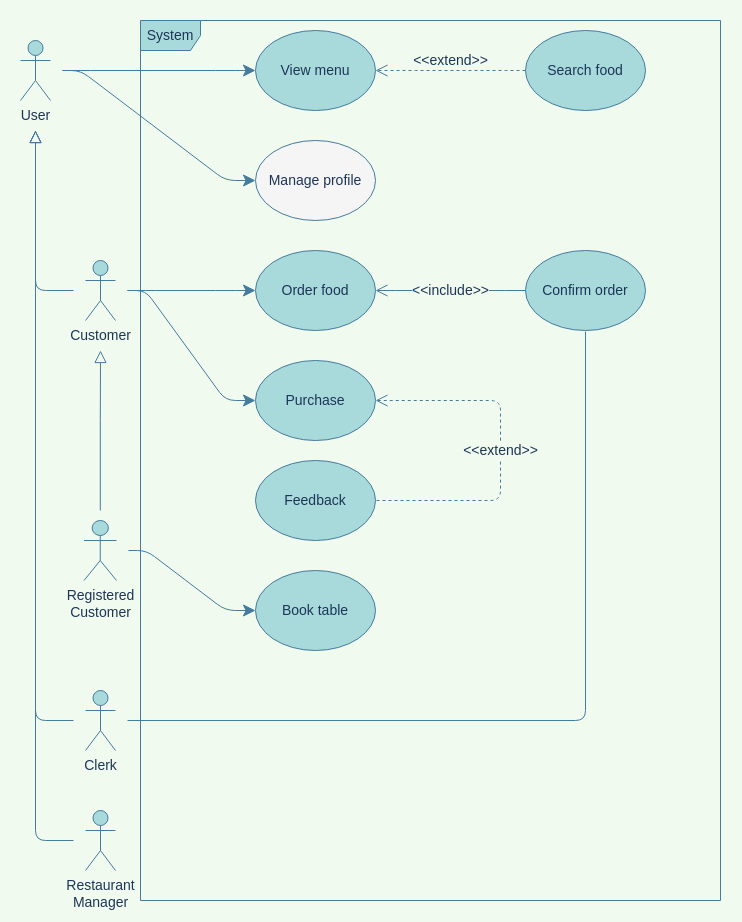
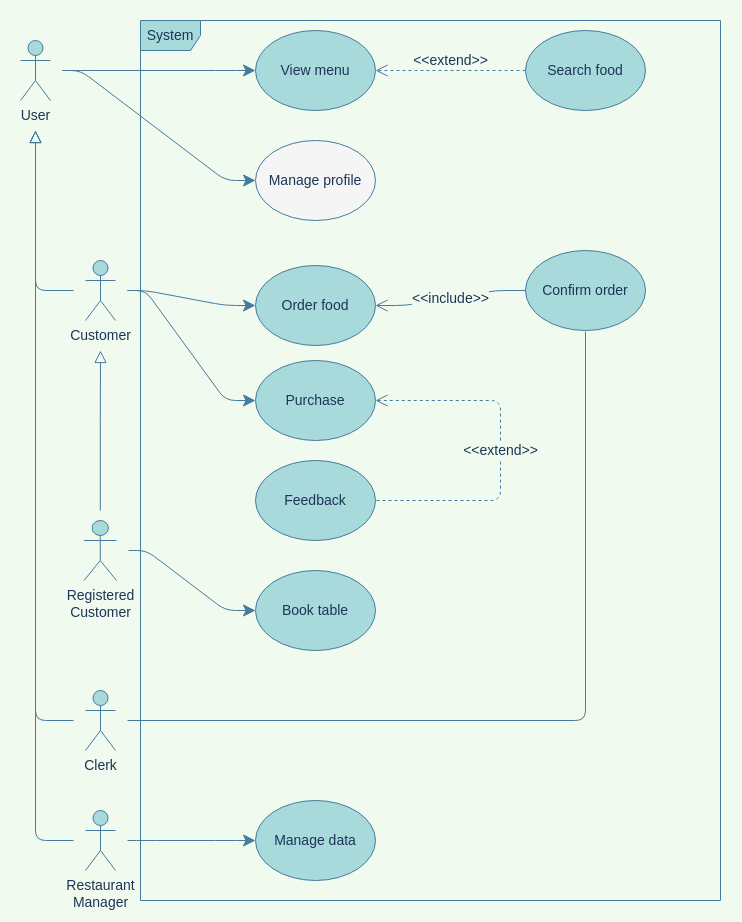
  <mxCell id="0" />
  <mxCell id="1" parent="0" />
  <mxCell id="2" value="System" style="shape=umlFrame;whiteSpace=wrap;html=1;rounded=0;sketch=0;fontSize=14;fontColor=#1D3557;strokeColor=#457B9D;fillColor=#A8DADC;width=60;height=30;" parent="1" vertex="1"><mxGeometry x="140" y="20" width="580" height="880" as="geometry" /></mxCell>
  <mxCell id="3" value="View menu" style="ellipse;whiteSpace=wrap;html=1;fontSize=14;fillColor=#A8DADC;strokeColor=#457B9D;fontColor=#1D3557;" parent="1" vertex="1"><mxGeometry x="255" y="30" width="120" height="80" as="geometry" /></mxCell>
  <mxCell id="4" value="&amp;lt;&amp;lt;extend&amp;gt;&amp;gt;" style="edgeStyle=entityRelationEdgeStyle;rounded=1;sketch=0;orthogonalLoop=1;jettySize=auto;html=1;fontSize=14;fontColor=#1D3557;strokeColor=#457B9D;fillColor=#A8DADC;endArrow=open;endFill=0;endSize=10;dashed=1;labelBackgroundColor=#F1FAEE;" parent="1" source="5" target="3" edge="1"><mxGeometry y="-10" relative="1" as="geometry"><mxPoint as="offset" /></mxGeometry></mxCell>
  <mxCell id="5" value="Search food" style="ellipse;whiteSpace=wrap;html=1;fontSize=14;fillColor=#A8DADC;strokeColor=#457B9D;fontColor=#1D3557;" parent="1" vertex="1"><mxGeometry x="525" y="30" width="120" height="80" as="geometry" /></mxCell>
  <mxCell id="6" style="edgeStyle=entityRelationEdgeStyle;rounded=1;sketch=0;orthogonalLoop=1;jettySize=auto;html=1;fontSize=14;fontColor=#1D3557;strokeColor=#457B9D;fillColor=#A8DADC;endSize=10;sourcePerimeterSpacing=12;endArrow=classic;endFill=1;labelBackgroundColor=#F1FAEE;" parent="1" source="8" target="9" edge="1"><mxGeometry relative="1" as="geometry" /></mxCell>
  <mxCell id="7" style="edgeStyle=entityRelationEdgeStyle;rounded=1;sketch=0;orthogonalLoop=1;jettySize=auto;html=1;fontSize=14;fontColor=#1D3557;strokeColor=#457B9D;fillColor=#A8DADC;endSize=10;sourcePerimeterSpacing=12;endArrow=classic;endFill=1;labelBackgroundColor=#F1FAEE;" parent="1" source="8" target="3" edge="1"><mxGeometry relative="1" as="geometry" /></mxCell>
  <mxCell id="8" value="User" style="shape=umlActor;verticalLabelPosition=bottom;verticalAlign=top;html=1;rounded=0;sketch=0;fontColor=#1D3557;strokeColor=#457B9D;fillColor=#A8DADC;fontSize=14;" parent="1" vertex="1"><mxGeometry x="20" y="40" width="30" height="60" as="geometry" /></mxCell>
  <mxCell id="9" value="Manage profile" style="ellipse;whiteSpace=wrap;html=1;fontSize=14;fillColor=#f5f5f5;strokeColor=#457B9D;fontColor=#1D3557;" parent="1" vertex="1"><mxGeometry x="255" y="140" width="120" height="80" as="geometry" /></mxCell>
- <mxCell id="10" value="Order food" style="ellipse;whiteSpace=wrap;html=1;fontSize=14;fillColor=#A8DADC;strokeColor=#457B9D;fontColor=#1D3557;" parent="1" vertex="1"><mxGeometry x="255" y="250" width="120" height="80" as="geometry" /></mxCell>
+ <mxCell id="10" value="Order food" style="ellipse;whiteSpace=wrap;html=1;fontSize=14;fillColor=#A8DADC;strokeColor=#457B9D;fontColor=#1D3557;" parent="1" vertex="1"><mxGeometry x="255" y="265" width="120" height="80" as="geometry" /></mxCell>
  <mxCell id="11" value="Book table" style="ellipse;whiteSpace=wrap;html=1;fontSize=14;fillColor=#A8DADC;strokeColor=#457B9D;fontColor=#1D3557;" parent="1" vertex="1"><mxGeometry x="255" y="570" width="120" height="80" as="geometry" /></mxCell>
  <mxCell id="12" value="Purchase" style="ellipse;whiteSpace=wrap;html=1;fontSize=14;fillColor=#A8DADC;strokeColor=#457B9D;fontColor=#1D3557;" parent="1" vertex="1"><mxGeometry x="255" y="360" width="120" height="80" as="geometry" /></mxCell>
  <mxCell id="13" value="Feedback" style="ellipse;whiteSpace=wrap;html=1;fontSize=14;fillColor=#A8DADC;strokeColor=#457B9D;fontColor=#1D3557;" parent="1" vertex="1"><mxGeometry x="255" y="460" width="120" height="80" as="geometry" /></mxCell>
  <mxCell id="14" value="&amp;lt;&amp;lt;include&amp;gt;&amp;gt;" style="edgeStyle=entityRelationEdgeStyle;rounded=1;sketch=0;orthogonalLoop=1;jettySize=auto;html=1;fontSize=14;fontColor=#1D3557;endArrow=open;endFill=0;endSize=10;sourcePerimeterSpacing=0;targetPerimeterSpacing=0;strokeColor=#457B9D;fillColor=#A8DADC;dashed=0;labelBackgroundColor=#F1FAEE;" parent="1" source="15" target="10" edge="1"><mxGeometry relative="1" as="geometry" /></mxCell>
  <mxCell id="15" value="Confirm order" style="ellipse;whiteSpace=wrap;html=1;fontSize=14;fillColor=#A8DADC;strokeColor=#457B9D;fontColor=#1D3557;" parent="1" vertex="1"><mxGeometry x="525" y="250" width="120" height="80" as="geometry" /></mxCell>
+ <mxCell id="16" value="Manage data" style="ellipse;whiteSpace=wrap;html=1;fontSize=14;fillColor=#A8DADC;strokeColor=#457B9D;fontColor=#1D3557;" parent="1" vertex="1"><mxGeometry x="255" y="800" width="120" height="80" as="geometry" /></mxCell>
  <mxCell id="17" style="edgeStyle=entityRelationEdgeStyle;rounded=1;sketch=0;orthogonalLoop=1;jettySize=auto;html=1;fontSize=14;fontColor=#1D3557;strokeColor=#457B9D;fillColor=#A8DADC;endSize=10;sourcePerimeterSpacing=12;strokeWidth=1;endArrow=classic;endFill=1;labelBackgroundColor=#F1FAEE;" parent="1" source="23" target="10" edge="1"><mxGeometry relative="1" as="geometry" /></mxCell>
  <mxCell id="18" style="edgeStyle=entityRelationEdgeStyle;rounded=1;sketch=0;orthogonalLoop=1;jettySize=auto;html=1;fontSize=14;fontColor=#1D3557;strokeColor=#457B9D;fillColor=#A8DADC;endSize=10;sourcePerimeterSpacing=12;endArrow=classic;endFill=1;labelBackgroundColor=#F1FAEE;" parent="1" source="30" target="11" edge="1"><mxGeometry relative="1" as="geometry" /></mxCell>
  <mxCell id="19" style="edgeStyle=entityRelationEdgeStyle;rounded=1;sketch=0;orthogonalLoop=1;jettySize=auto;html=1;fontSize=14;fontColor=#1D3557;strokeColor=#457B9D;fillColor=#A8DADC;endSize=10;sourcePerimeterSpacing=12;endArrow=classic;endFill=1;labelBackgroundColor=#F1FAEE;" parent="1" source="23" target="12" edge="1"><mxGeometry relative="1" as="geometry" /></mxCell>
  <mxCell id="20" value="&amp;lt;&amp;lt;extend&amp;gt;&amp;gt;" style="edgeStyle=elbowEdgeStyle;rounded=1;sketch=0;orthogonalLoop=1;jettySize=auto;html=1;fontSize=14;fontColor=#1D3557;strokeColor=#457B9D;fillColor=#A8DADC;endSize=6;startArrow=open;startFill=0;endArrow=none;endFill=0;startSize=10;dashed=1;sourcePerimeterSpacing=0;labelBackgroundColor=#F1FAEE;" parent="1" source="12" target="13" edge="1"><mxGeometry relative="1" as="geometry"><Array as="points"><mxPoint x="500" y="560" /></Array></mxGeometry></mxCell>
  <mxCell id="21" style="edgeStyle=orthogonalEdgeStyle;rounded=1;sketch=0;orthogonalLoop=1;jettySize=auto;html=1;fontSize=14;fontColor=#1D3557;endSize=10;strokeColor=#457B9D;fillColor=#A8DADC;targetPerimeterSpacing=30;sourcePerimeterSpacing=12;endArrow=block;endFill=0;labelBackgroundColor=#F1FAEE;" parent="1" source="23" target="8" edge="1"><mxGeometry relative="1" as="geometry" /></mxCell>
  <mxCell id="22" style="edgeStyle=orthogonalEdgeStyle;rounded=0;orthogonalLoop=1;jettySize=auto;html=1;startArrow=none;startFill=0;endArrow=block;endFill=0;startSize=10;strokeColor=#457B9D;sourcePerimeterSpacing=10;targetPerimeterSpacing=30;endSize=10;fillColor=#A8DADC;labelBackgroundColor=#F1FAEE;fontColor=#1D3557;" parent="1" source="30" target="23" edge="1"><mxGeometry relative="1" as="geometry" /></mxCell>
  <mxCell id="23" value="Customer" style="shape=umlActor;verticalLabelPosition=bottom;verticalAlign=top;html=1;fillColor=#A8DADC;strokeColor=#457B9D;fontColor=#1D3557;fontSize=14;" parent="1" vertex="1"><mxGeometry x="85" y="260" width="30" height="60" as="geometry" /></mxCell>
+ <mxCell id="24" style="edgeStyle=entityRelationEdgeStyle;rounded=1;sketch=0;orthogonalLoop=1;jettySize=auto;html=1;fontSize=14;fontColor=#1D3557;endSize=10;strokeColor=#457B9D;fillColor=#A8DADC;sourcePerimeterSpacing=12;endArrow=classic;endFill=1;labelBackgroundColor=#F1FAEE;" parent="1" source="26" target="16" edge="1"><mxGeometry relative="1" as="geometry" /></mxCell>
  <mxCell id="25" style="edgeStyle=orthogonalEdgeStyle;rounded=1;sketch=0;orthogonalLoop=1;jettySize=auto;html=1;fontSize=14;fontColor=#1D3557;endArrow=block;endFill=0;endSize=10;sourcePerimeterSpacing=12;targetPerimeterSpacing=30;strokeColor=#457B9D;fillColor=#A8DADC;labelBackgroundColor=#F1FAEE;" parent="1" source="26" target="8" edge="1"><mxGeometry relative="1" as="geometry" /></mxCell>
  <mxCell id="26" value="Restaurant&lt;br&gt;Manager" style="shape=umlActor;verticalLabelPosition=bottom;verticalAlign=top;html=1;rounded=0;sketch=0;fontSize=14;fontColor=#1D3557;strokeColor=#457B9D;fillColor=#A8DADC;" parent="1" vertex="1"><mxGeometry x="85" y="810" width="30" height="60" as="geometry" /></mxCell>
  <mxCell id="27" style="edgeStyle=orthogonalEdgeStyle;rounded=1;sketch=0;orthogonalLoop=1;jettySize=auto;html=1;fontSize=14;fontColor=#1D3557;endArrow=none;endFill=0;endSize=10;sourcePerimeterSpacing=12;targetPerimeterSpacing=1;strokeColor=#457B9D;fillColor=#A8DADC;startArrow=none;startFill=0;startSize=10;labelBackgroundColor=#F1FAEE;" parent="1" source="29" target="15" edge="1"><mxGeometry relative="1" as="geometry" /></mxCell>
  <mxCell id="28" style="edgeStyle=orthogonalEdgeStyle;rounded=1;sketch=0;orthogonalLoop=1;jettySize=auto;html=1;fontSize=14;fontColor=#1D3557;endArrow=block;endFill=0;endSize=10;sourcePerimeterSpacing=12;targetPerimeterSpacing=30;strokeColor=#457B9D;fillColor=#A8DADC;labelBackgroundColor=#F1FAEE;" parent="1" source="29" target="8" edge="1"><mxGeometry relative="1" as="geometry"><Array as="points"><mxPoint x="35" y="720" /></Array></mxGeometry></mxCell>
  <mxCell id="29" value="Clerk&lt;br&gt;" style="shape=umlActor;verticalLabelPosition=bottom;verticalAlign=top;html=1;rounded=0;sketch=0;fontSize=14;fontColor=#1D3557;strokeColor=#457B9D;fillColor=#A8DADC;" parent="1" vertex="1"><mxGeometry x="85" y="690" width="30" height="60" as="geometry" /></mxCell>
  <mxCell id="30" value="Registered &lt;br&gt;Customer" style="shape=umlActor;verticalLabelPosition=bottom;verticalAlign=top;html=1;fillColor=#A8DADC;strokeColor=#457B9D;fontColor=#1D3557;fontSize=14;" parent="1" vertex="1"><mxGeometry x="83.5" y="520" width="32.5" height="60" as="geometry" /></mxCell>
